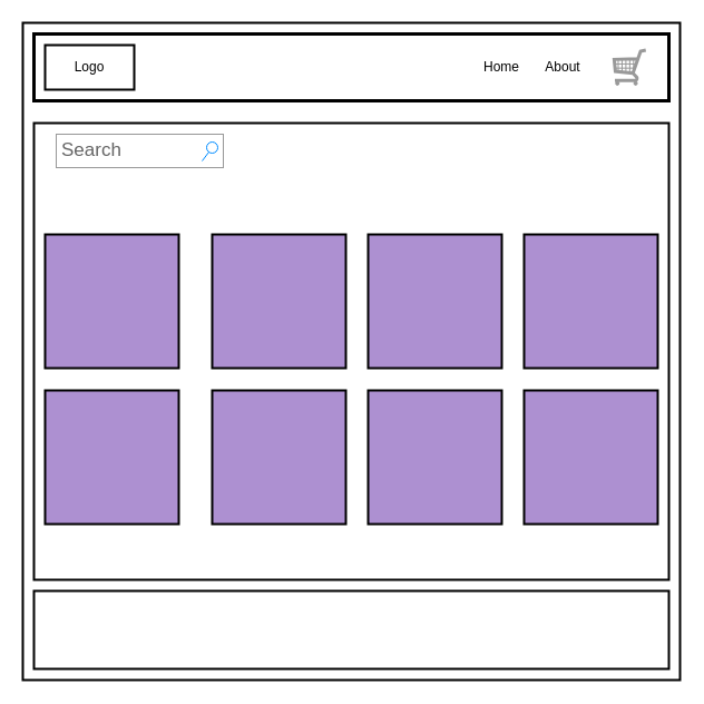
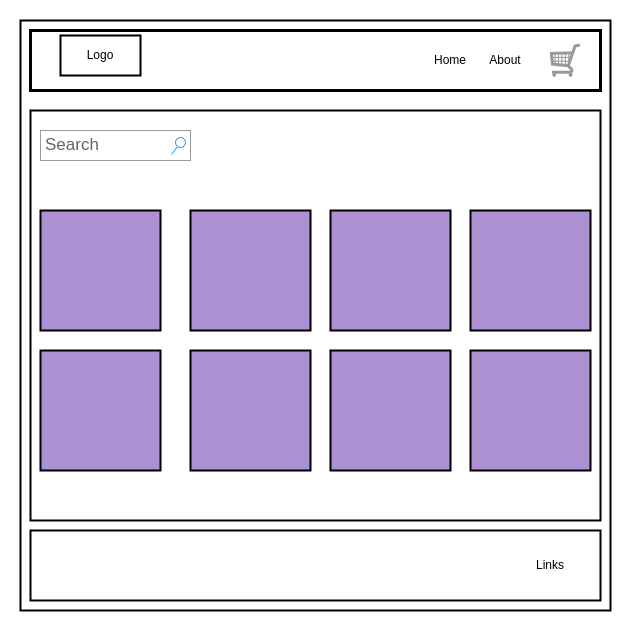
  <mxCell id="0" />
  <mxCell id="1" parent="0" />
  <mxCell id="2" value="" style="whiteSpace=wrap;html=1;aspect=fixed;strokeWidth=2;" vertex="1" parent="1"><mxGeometry x="20" y="20" width="590" height="590" as="geometry" /></mxCell>
  <mxCell id="3" value="" style="rounded=0;whiteSpace=wrap;html=1;strokeWidth=3;" vertex="1" parent="1"><mxGeometry x="30" y="30" width="570" height="60" as="geometry" /></mxCell>
- <mxCell id="4" value="Logo" style="rounded=0;whiteSpace=wrap;html=1;strokeWidth=2;" vertex="1" parent="1"><mxGeometry x="40" y="40" width="80" height="40" as="geometry" /></mxCell>
+ <mxCell id="4" value="Logo" style="rounded=0;whiteSpace=wrap;html=1;strokeWidth=2;" vertex="1" parent="1"><mxGeometry x="60" y="35" width="80" height="40" as="geometry" /></mxCell>
  <mxCell id="5" value="Home" style="text;html=1;strokeColor=none;fillColor=none;align=center;verticalAlign=middle;whiteSpace=wrap;rounded=0;" vertex="1" parent="1"><mxGeometry x="420" y="45" width="60" height="30" as="geometry" /></mxCell>
  <mxCell id="6" value="About" style="text;html=1;strokeColor=none;fillColor=none;align=center;verticalAlign=middle;whiteSpace=wrap;rounded=0;" vertex="1" parent="1"><mxGeometry x="475" y="45" width="60" height="30" as="geometry" /></mxCell>
  <mxCell id="7" value="" style="verticalLabelPosition=bottom;shadow=0;dashed=0;align=center;html=1;verticalAlign=top;strokeWidth=1;shape=mxgraph.mockup.misc.shoppingCart;strokeColor=#999999;fillColor=default;" vertex="1" parent="1"><mxGeometry x="550" y="43.75" width="30" height="32.5" as="geometry" /></mxCell>
  <mxCell id="8" value="" style="whiteSpace=wrap;html=1;strokeWidth=2;" vertex="1" parent="1"><mxGeometry x="30" y="110" width="570" height="410" as="geometry" /></mxCell>
  <mxCell id="9" value="" style="whiteSpace=wrap;html=1;strokeWidth=2;" vertex="1" parent="1"><mxGeometry x="30" y="530" width="570" height="70" as="geometry" /></mxCell>
- <mxCell id="11" value="Search" style="strokeWidth=1;shadow=0;dashed=0;align=center;html=1;shape=mxgraph.mockup.forms.searchBox;strokeColor=#999999;mainText=;strokeColor2=#008cff;fontColor=#666666;fontSize=17;align=left;spacingLeft=3;fillColor=default;" vertex="1" parent="1"><mxGeometry x="50" y="120" width="150" height="30" as="geometry" /></mxCell>
+ <mxCell id="10" value="Links" style="text;html=1;strokeColor=none;fillColor=none;align=center;verticalAlign=middle;whiteSpace=wrap;rounded=0;strokeWidth=2;" vertex="1" parent="1"><mxGeometry x="520" y="550" width="60" height="30" as="geometry" /></mxCell>
+ <mxCell id="11" value="Search" style="strokeWidth=1;shadow=0;dashed=0;align=center;html=1;shape=mxgraph.mockup.forms.searchBox;strokeColor=#999999;mainText=;strokeColor2=#008cff;fontColor=#666666;fontSize=17;align=left;spacingLeft=3;fillColor=default;" vertex="1" parent="1"><mxGeometry x="40" y="130" width="150" height="30" as="geometry" /></mxCell>
  <mxCell id="12" value="" style="whiteSpace=wrap;html=1;aspect=fixed;strokeWidth=2;fillColor=#AD90D1;" vertex="1" parent="1"><mxGeometry x="40" y="210" width="120" height="120" as="geometry" /></mxCell>
  <mxCell id="13" value="" style="whiteSpace=wrap;html=1;aspect=fixed;strokeWidth=2;fillColor=#AD90D1;" vertex="1" parent="1"><mxGeometry x="190" y="210" width="120" height="120" as="geometry" /></mxCell>
  <mxCell id="14" value="" style="whiteSpace=wrap;html=1;aspect=fixed;strokeWidth=2;fillColor=#AD90D1;" vertex="1" parent="1"><mxGeometry x="330" y="210" width="120" height="120" as="geometry" /></mxCell>
  <mxCell id="15" value="" style="whiteSpace=wrap;html=1;aspect=fixed;strokeWidth=2;fillColor=#AD90D1;" vertex="1" parent="1"><mxGeometry x="470" y="210" width="120" height="120" as="geometry" /></mxCell>
  <mxCell id="16" value="" style="whiteSpace=wrap;html=1;aspect=fixed;strokeWidth=2;fillColor=#AD90D1;" vertex="1" parent="1"><mxGeometry x="40" y="350" width="120" height="120" as="geometry" /></mxCell>
  <mxCell id="17" value="" style="whiteSpace=wrap;html=1;aspect=fixed;strokeWidth=2;fillColor=#AD90D1;" vertex="1" parent="1"><mxGeometry x="190" y="350" width="120" height="120" as="geometry" /></mxCell>
  <mxCell id="18" value="" style="whiteSpace=wrap;html=1;aspect=fixed;strokeWidth=2;fillColor=#AD90D1;" vertex="1" parent="1"><mxGeometry x="330" y="350" width="120" height="120" as="geometry" /></mxCell>
  <mxCell id="19" value="" style="whiteSpace=wrap;html=1;aspect=fixed;strokeWidth=2;fillColor=#AD90D1;" vertex="1" parent="1"><mxGeometry x="470" y="350" width="120" height="120" as="geometry" /></mxCell>
